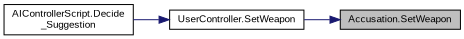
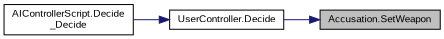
  digraph {
    fontname="Liberation Sans"
    rankdir=RL
    node [color=black fillcolor=white fontname="Liberation Sans" fontsize=10 shape=record style=filled]
    edge [color=midnightblue dir=back fontname="Liberation Sans" fontsize=10 labelfontname=Helvetica labelfontsize=10 style=solid]
    n1 [fillcolor=grey75 fontcolor=black height=0.2 label="Accusation.SetWeapon" width=0.4]
-   n2 [height=0.2 label="UserController.SetWeapon" width=0.4]
-   n3 [height=0.2 label="AIControllerScript.Decide\l_Suggestion" width=0.4]
+   n2 [height=0.2 label="UserController.Decide" width=0.4]
+   n3 [height=0.2 label="AIControllerScript.Decide\l_Decide" width=0.4]
    n1 -> n2
    n2 -> n3
  }
